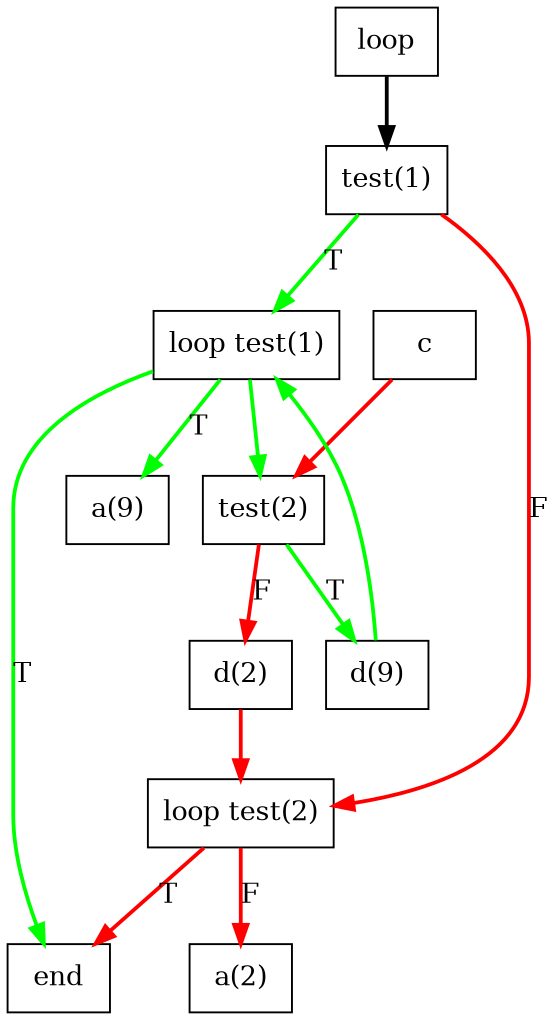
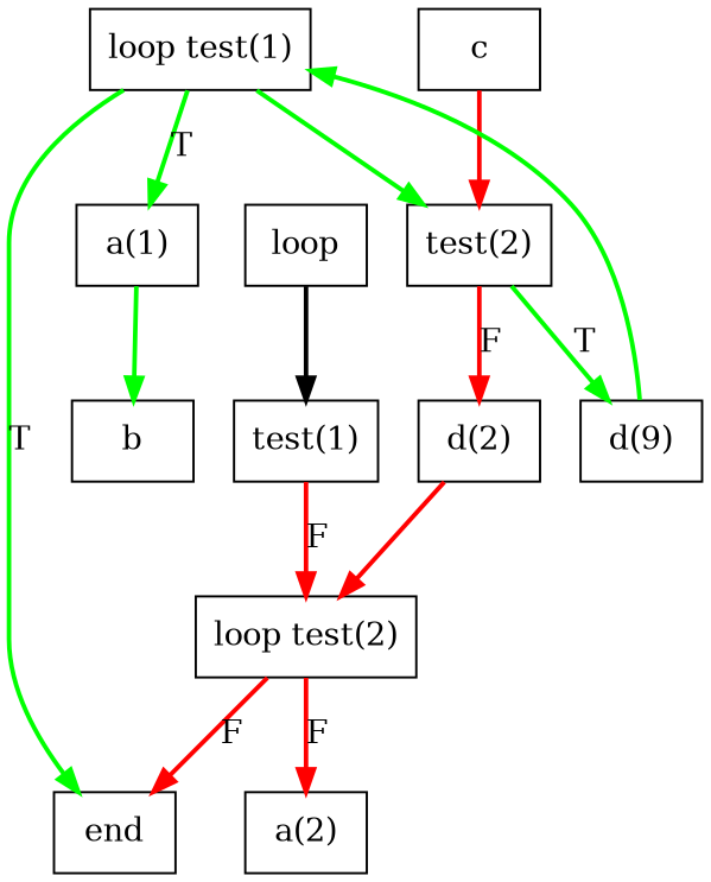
  digraph {
    node [shape=box]
    edge [style=bold color=green]
    n1 [label=loop]
    n2 [label="test(1)"]
    n3 [label="loop test(1)"]
    n4 [label="loop test(2)"]
    n5 [label=end]
-   n6 [label="a(9)"]
+   n6 [label="a(1)"]
    n7 [label="test(2)"]
+   n8 [label=b]
    n9 [label="a(2)"]
    n10 [label=c]
    n11 [label="d(9)"]
    n12 [label="d(2)"]
    n1 -> n2 [color=""]
-   n2 -> n3 [label=T]
    n2 -> n4 [color=red label=F]
    n3 -> n5 [label=T]
    n3 -> n6 [label=T]
    n3 -> n7
-   n4 -> n5 [color=red label=T]
+   n4 -> n5 [color=red label=F]
    n4 -> n9 [color=red label=F]
+   n6 -> n8
    n7 -> n11 [label=T]
    n7 -> n12 [color=red label=F]
    n10 -> n7 [color=red]
    n11 -> n3
    n12 -> n4 [color=red]
  }
